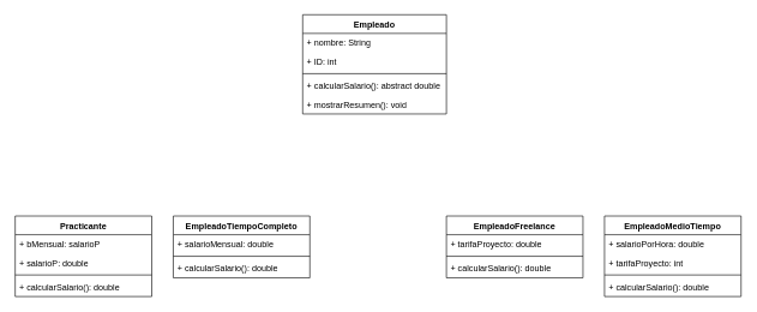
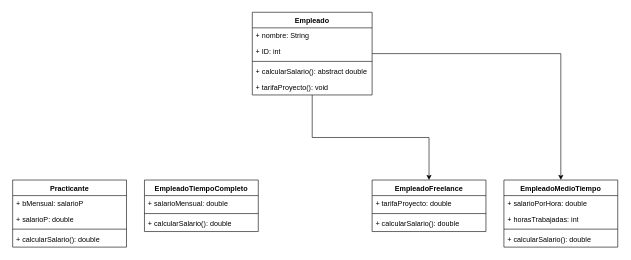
  <mxCell id="0" />
  <mxCell id="1" parent="0" />
+ <mxCell id="2" style="edgeStyle=orthogonalEdgeStyle;rounded=0;orthogonalLoop=1;jettySize=auto;html=1;entryX=0.5;entryY=0;entryDx=0;entryDy=0;" parent="1" source="4" target="19" edge="1"><mxGeometry relative="1" as="geometry" /></mxCell>
+ <mxCell id="3" style="edgeStyle=orthogonalEdgeStyle;rounded=0;orthogonalLoop=1;jettySize=auto;html=1;entryX=0.5;entryY=0;entryDx=0;entryDy=0;" parent="1" source="4" target="14" edge="1"><mxGeometry relative="1" as="geometry" /></mxCell>
  <mxCell id="4" value="Empleado" style="swimlane;fontStyle=1;align=center;verticalAlign=top;childLayout=stackLayout;horizontal=1;startSize=26;horizontalStack=0;resizeParent=1;resizeParentMax=0;resizeLast=0;collapsible=1;marginBottom=0;whiteSpace=wrap;html=1;" parent="1" vertex="1"><mxGeometry x="420" y="20" width="200" height="138" as="geometry" /></mxCell>
  <mxCell id="5" value="+ nombre: String" style="text;strokeColor=none;fillColor=none;align=left;verticalAlign=top;spacingLeft=4;spacingRight=4;overflow=hidden;rotatable=0;points=[[0,0.5],[1,0.5]];portConstraint=eastwest;whiteSpace=wrap;html=1;" parent="4" vertex="1"><mxGeometry y="26" width="200" height="26" as="geometry" /></mxCell>
  <mxCell id="6" value="+ ID: int" style="text;strokeColor=none;fillColor=none;align=left;verticalAlign=top;spacingLeft=4;spacingRight=4;overflow=hidden;rotatable=0;points=[[0,0.5],[1,0.5]];portConstraint=eastwest;whiteSpace=wrap;html=1;" parent="4" vertex="1"><mxGeometry y="52" width="200" height="26" as="geometry" /></mxCell>
  <mxCell id="7" value="" style="line;strokeWidth=1;fillColor=none;align=left;verticalAlign=middle;spacingTop=-1;spacingLeft=3;spacingRight=3;rotatable=0;labelPosition=right;points=[];portConstraint=eastwest;strokeColor=inherit;" parent="4" vertex="1"><mxGeometry y="78" width="200" height="8" as="geometry" /></mxCell>
  <mxCell id="8" value="+ calcularSalario(): abstract double" style="text;strokeColor=none;fillColor=none;align=left;verticalAlign=top;spacingLeft=4;spacingRight=4;overflow=hidden;rotatable=0;points=[[0,0.5],[1,0.5]];portConstraint=eastwest;whiteSpace=wrap;html=1;" parent="4" vertex="1"><mxGeometry y="86" width="200" height="26" as="geometry" /></mxCell>
- <mxCell id="9" value="+ mostrarResumen(): void" style="text;strokeColor=none;fillColor=none;align=left;verticalAlign=top;spacingLeft=4;spacingRight=4;overflow=hidden;rotatable=0;points=[[0,0.5],[1,0.5]];portConstraint=eastwest;whiteSpace=wrap;html=1;" parent="4" vertex="1"><mxGeometry y="112" width="200" height="26" as="geometry" /></mxCell>
+ <mxCell id="9" value="+ tarifaProyecto(): void" style="text;strokeColor=none;fillColor=none;align=left;verticalAlign=top;spacingLeft=4;spacingRight=4;overflow=hidden;rotatable=0;points=[[0,0.5],[1,0.5]];portConstraint=eastwest;whiteSpace=wrap;html=1;" parent="4" vertex="1"><mxGeometry y="112" width="200" height="26" as="geometry" /></mxCell>
  <mxCell id="10" value="EmpleadoTiempoCompleto" style="swimlane;fontStyle=1;align=center;verticalAlign=top;childLayout=stackLayout;horizontal=1;startSize=26;horizontalStack=0;resizeParent=1;resizeParentMax=0;resizeLast=0;collapsible=1;marginBottom=0;whiteSpace=wrap;html=1;" parent="1" vertex="1"><mxGeometry x="240" y="300" width="190" height="86" as="geometry" /></mxCell>
  <mxCell id="11" value="+ salarioMensual: double" style="text;strokeColor=none;fillColor=none;align=left;verticalAlign=top;spacingLeft=4;spacingRight=4;overflow=hidden;rotatable=0;points=[[0,0.5],[1,0.5]];portConstraint=eastwest;whiteSpace=wrap;html=1;" parent="10" vertex="1"><mxGeometry y="26" width="190" height="26" as="geometry" /></mxCell>
  <mxCell id="12" value="" style="line;strokeWidth=1;fillColor=none;align=left;verticalAlign=middle;spacingTop=-1;spacingLeft=3;spacingRight=3;rotatable=0;labelPosition=right;points=[];portConstraint=eastwest;strokeColor=inherit;" parent="10" vertex="1"><mxGeometry y="52" width="190" height="8" as="geometry" /></mxCell>
  <mxCell id="13" value="+ calcularSalario(): double" style="text;strokeColor=none;fillColor=none;align=left;verticalAlign=top;spacingLeft=4;spacingRight=4;overflow=hidden;rotatable=0;points=[[0,0.5],[1,0.5]];portConstraint=eastwest;whiteSpace=wrap;html=1;" parent="10" vertex="1"><mxGeometry y="60" width="190" height="26" as="geometry" /></mxCell>
  <mxCell id="14" value="EmpleadoMedioTiempo" style="swimlane;fontStyle=1;align=center;verticalAlign=top;childLayout=stackLayout;horizontal=1;startSize=26;horizontalStack=0;resizeParent=1;resizeParentMax=0;resizeLast=0;collapsible=1;marginBottom=0;whiteSpace=wrap;html=1;" parent="1" vertex="1"><mxGeometry x="840" y="300" width="190" height="112" as="geometry" /></mxCell>
  <mxCell id="15" value="+ salarioPorHora: double" style="text;strokeColor=none;fillColor=none;align=left;verticalAlign=top;spacingLeft=4;spacingRight=4;overflow=hidden;rotatable=0;points=[[0,0.5],[1,0.5]];portConstraint=eastwest;whiteSpace=wrap;html=1;" parent="14" vertex="1"><mxGeometry y="26" width="190" height="26" as="geometry" /></mxCell>
- <mxCell id="16" value="+ tarifaProyecto: int" style="text;strokeColor=none;fillColor=none;align=left;verticalAlign=top;spacingLeft=4;spacingRight=4;overflow=hidden;rotatable=0;points=[[0,0.5],[1,0.5]];portConstraint=eastwest;whiteSpace=wrap;html=1;" parent="14" vertex="1"><mxGeometry y="52" width="190" height="26" as="geometry" /></mxCell>
+ <mxCell id="16" value="+ horasTrabajadas: int" style="text;strokeColor=none;fillColor=none;align=left;verticalAlign=top;spacingLeft=4;spacingRight=4;overflow=hidden;rotatable=0;points=[[0,0.5],[1,0.5]];portConstraint=eastwest;whiteSpace=wrap;html=1;" parent="14" vertex="1"><mxGeometry y="52" width="190" height="26" as="geometry" /></mxCell>
  <mxCell id="17" value="" style="line;strokeWidth=1;fillColor=none;align=left;verticalAlign=middle;spacingTop=-1;spacingLeft=3;spacingRight=3;rotatable=0;labelPosition=right;points=[];portConstraint=eastwest;strokeColor=inherit;" parent="14" vertex="1"><mxGeometry y="78" width="190" height="8" as="geometry" /></mxCell>
  <mxCell id="18" value="+ calcularSalario(): double" style="text;strokeColor=none;fillColor=none;align=left;verticalAlign=top;spacingLeft=4;spacingRight=4;overflow=hidden;rotatable=0;points=[[0,0.5],[1,0.5]];portConstraint=eastwest;whiteSpace=wrap;html=1;" parent="14" vertex="1"><mxGeometry y="86" width="190" height="26" as="geometry" /></mxCell>
  <mxCell id="19" value="EmpleadoFreelance" style="swimlane;fontStyle=1;align=center;verticalAlign=top;childLayout=stackLayout;horizontal=1;startSize=26;horizontalStack=0;resizeParent=1;resizeParentMax=0;resizeLast=0;collapsible=1;marginBottom=0;whiteSpace=wrap;html=1;" parent="1" vertex="1"><mxGeometry x="620" y="300" width="190" height="86" as="geometry" /></mxCell>
  <mxCell id="20" value="+ tarifaProyecto: double" style="text;strokeColor=none;fillColor=none;align=left;verticalAlign=top;spacingLeft=4;spacingRight=4;overflow=hidden;rotatable=0;points=[[0,0.5],[1,0.5]];portConstraint=eastwest;whiteSpace=wrap;html=1;" parent="19" vertex="1"><mxGeometry y="26" width="190" height="26" as="geometry" /></mxCell>
  <mxCell id="21" value="" style="line;strokeWidth=1;fillColor=none;align=left;verticalAlign=middle;spacingTop=-1;spacingLeft=3;spacingRight=3;rotatable=0;labelPosition=right;points=[];portConstraint=eastwest;strokeColor=inherit;" parent="19" vertex="1"><mxGeometry y="52" width="190" height="8" as="geometry" /></mxCell>
  <mxCell id="22" value="+ calcularSalario(): double" style="text;strokeColor=none;fillColor=none;align=left;verticalAlign=top;spacingLeft=4;spacingRight=4;overflow=hidden;rotatable=0;points=[[0,0.5],[1,0.5]];portConstraint=eastwest;whiteSpace=wrap;html=1;" parent="19" vertex="1"><mxGeometry y="60" width="190" height="26" as="geometry" /></mxCell>
  <mxCell id="23" value="Practicante" style="swimlane;fontStyle=1;align=center;verticalAlign=top;childLayout=stackLayout;horizontal=1;startSize=26;horizontalStack=0;resizeParent=1;resizeParentMax=0;resizeLast=0;collapsible=1;marginBottom=0;whiteSpace=wrap;html=1;" parent="1" vertex="1"><mxGeometry x="20" y="300" width="190" height="112" as="geometry" /></mxCell>
  <mxCell id="24" value="+ bMensual: salarioP" style="text;strokeColor=none;fillColor=none;align=left;verticalAlign=top;spacingLeft=4;spacingRight=4;overflow=hidden;rotatable=0;points=[[0,0.5],[1,0.5]];portConstraint=eastwest;whiteSpace=wrap;html=1;" parent="23" vertex="1"><mxGeometry y="26" width="190" height="26" as="geometry" /></mxCell>
  <mxCell id="25" value="+ salarioP: double" style="text;strokeColor=none;fillColor=none;align=left;verticalAlign=top;spacingLeft=4;spacingRight=4;overflow=hidden;rotatable=0;points=[[0,0.5],[1,0.5]];portConstraint=eastwest;whiteSpace=wrap;html=1;" parent="23" vertex="1"><mxGeometry y="52" width="190" height="26" as="geometry" /></mxCell>
  <mxCell id="26" value="" style="line;strokeWidth=1;fillColor=none;align=left;verticalAlign=middle;spacingTop=-1;spacingLeft=3;spacingRight=3;rotatable=0;labelPosition=right;points=[];portConstraint=eastwest;strokeColor=inherit;" parent="23" vertex="1"><mxGeometry y="78" width="190" height="8" as="geometry" /></mxCell>
  <mxCell id="27" value="+ calcularSalario(): double" style="text;strokeColor=none;fillColor=none;align=left;verticalAlign=top;spacingLeft=4;spacingRight=4;overflow=hidden;rotatable=0;points=[[0,0.5],[1,0.5]];portConstraint=eastwest;whiteSpace=wrap;html=1;" parent="23" vertex="1"><mxGeometry y="86" width="190" height="26" as="geometry" /></mxCell>
